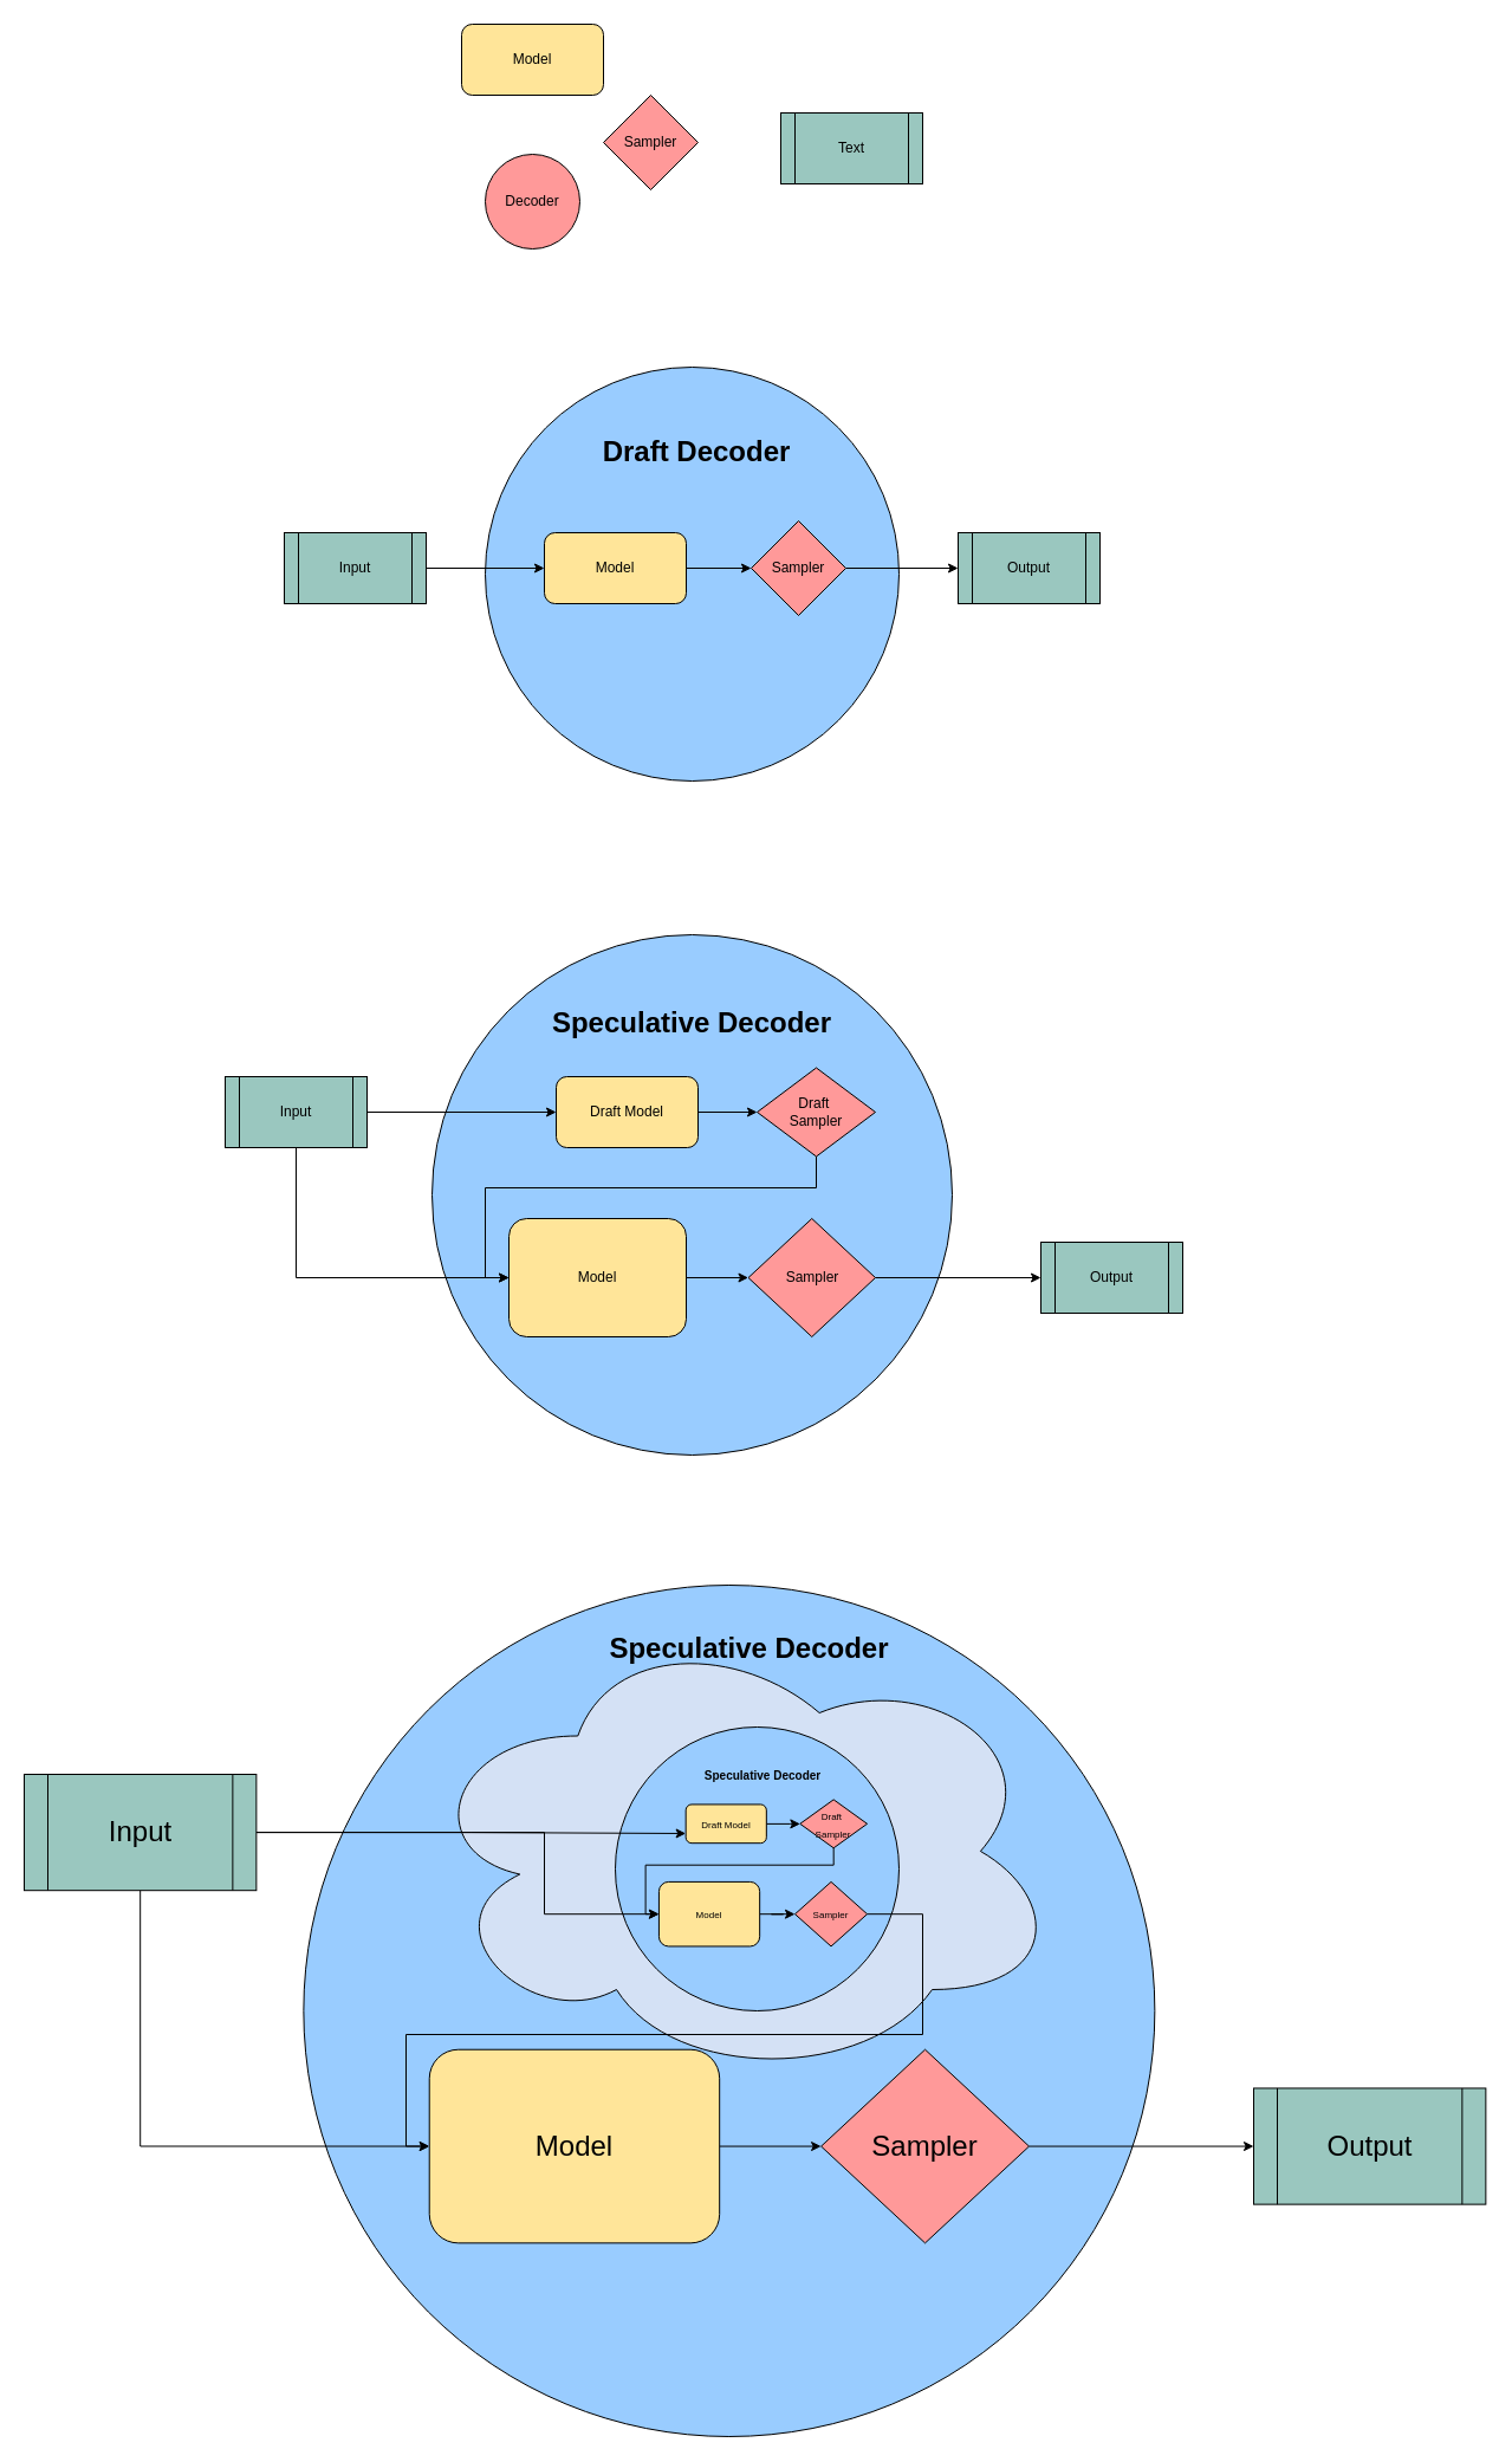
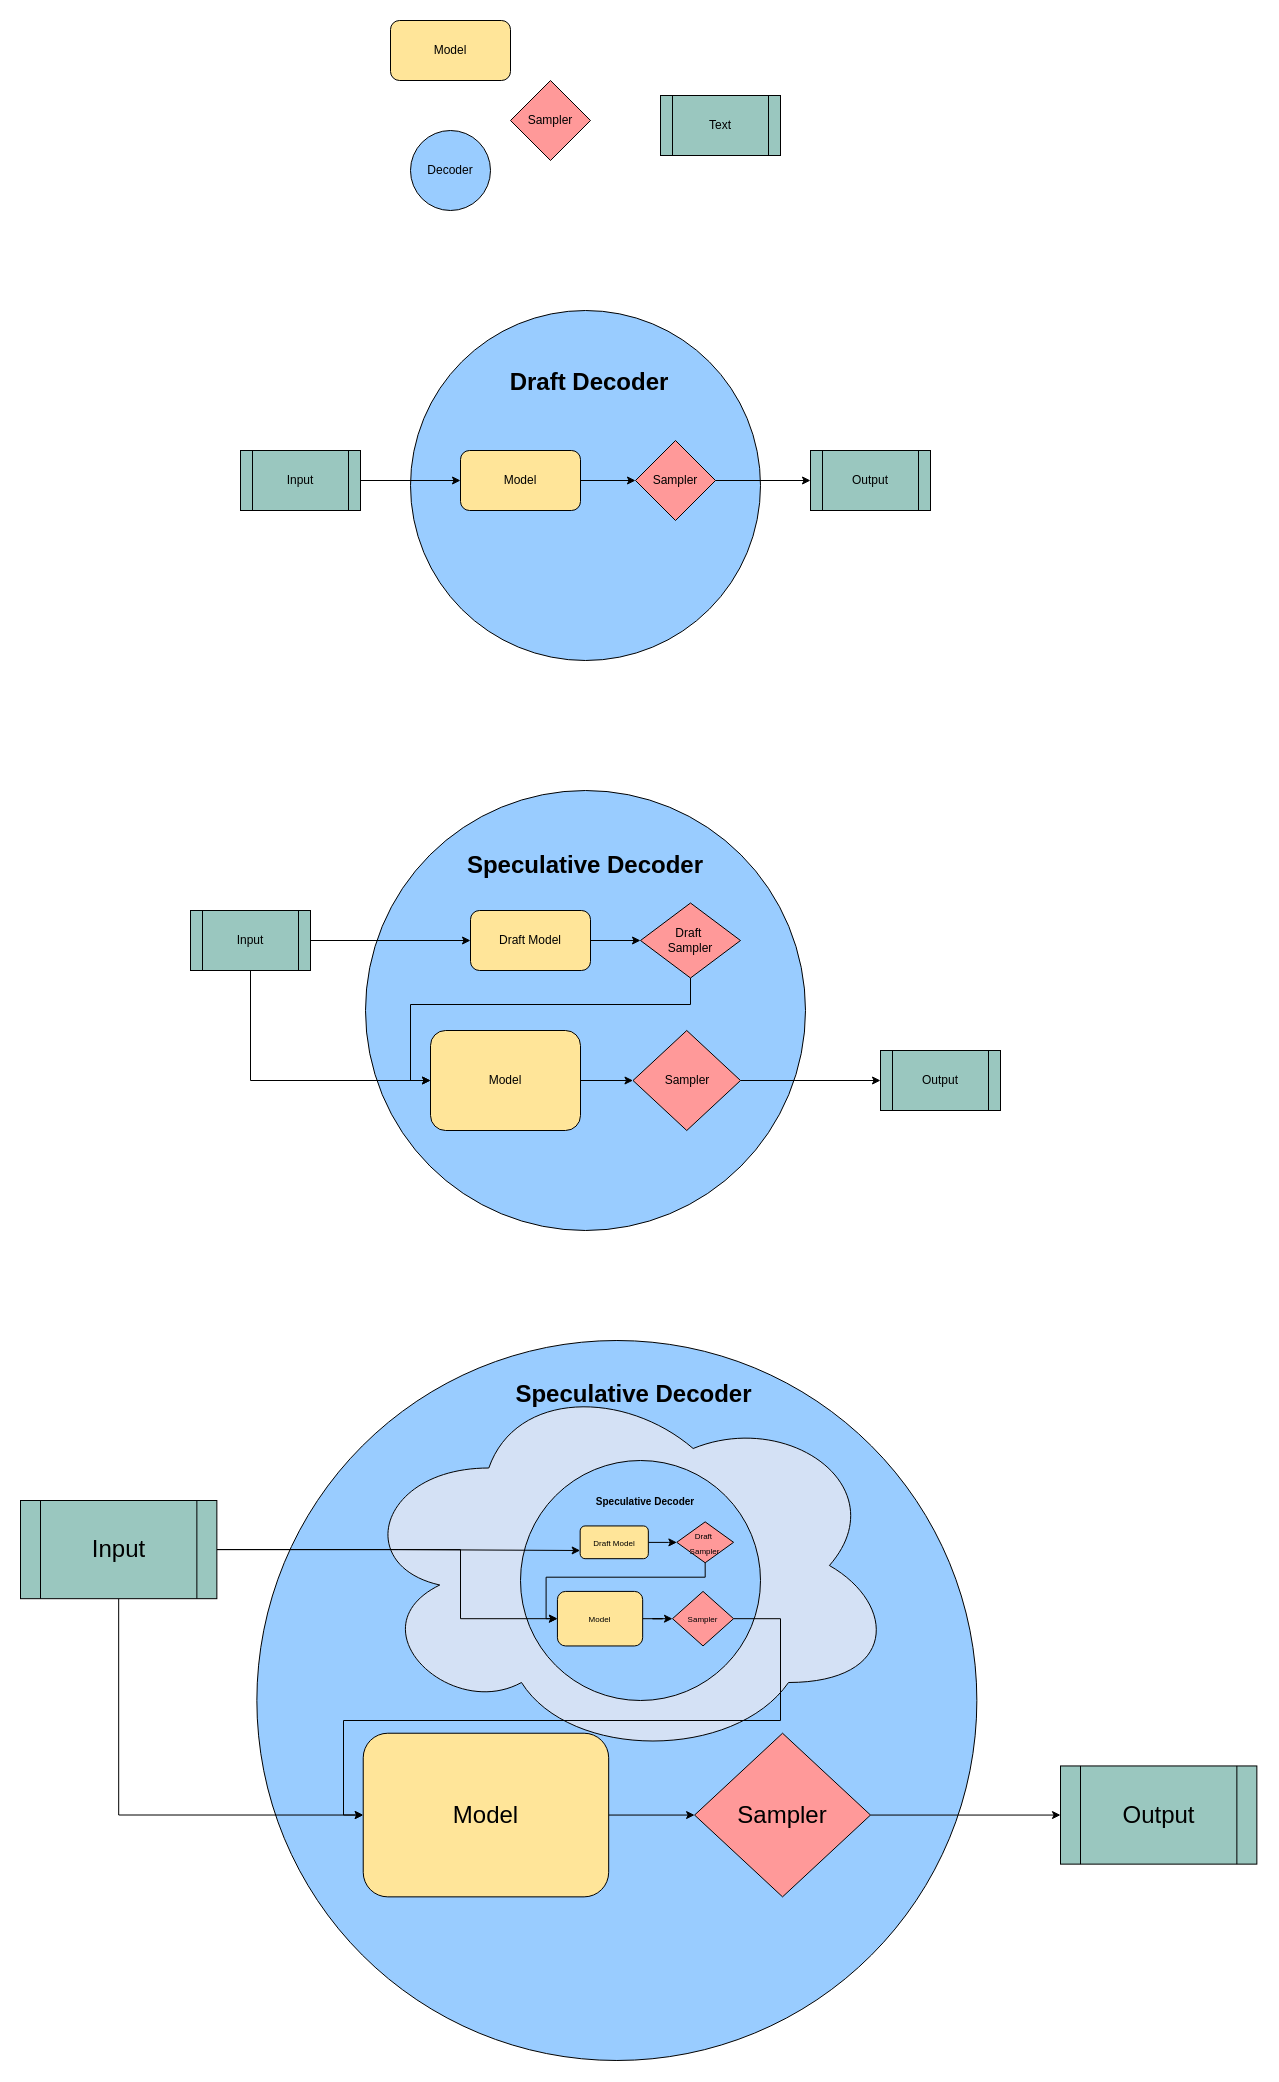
  <mxCell id="0" />
  <mxCell id="1" parent="0" />
  <mxCell id="2" value="" style="ellipse;whiteSpace=wrap;html=1;aspect=fixed;fillColor=#99CCFF;" parent="1" vertex="1"><mxGeometry x="256.363" y="1340" width="719.998" height="719.998" as="geometry" /></mxCell>
  <mxCell id="3" value="" style="ellipse;shape=cloud;whiteSpace=wrap;html=1;fillColor=#D4E1F5;" parent="1" vertex="1"><mxGeometry x="352.04" y="1370" width="545" height="390" as="geometry" /></mxCell>
  <mxCell id="4" value="" style="ellipse;whiteSpace=wrap;html=1;aspect=fixed;fillColor=#99CCFF;" parent="1" vertex="1"><mxGeometry x="520" y="1460" width="240" height="240" as="geometry" /></mxCell>
  <mxCell id="5" value="Model" style="rounded=1;whiteSpace=wrap;html=1;fillColor=#FFE599;" parent="1" vertex="1"><mxGeometry x="390" y="20" width="120" height="60" as="geometry" /></mxCell>
- <mxCell id="6" value="&lt;div&gt;Decoder&lt;/div&gt;" style="ellipse;whiteSpace=wrap;html=1;aspect=fixed;fillColor=#ff9999;" parent="1" vertex="1"><mxGeometry x="410" y="130" width="80" height="80" as="geometry" /></mxCell>
+ <mxCell id="6" value="&lt;div&gt;Decoder&lt;/div&gt;" style="ellipse;whiteSpace=wrap;html=1;aspect=fixed;fillColor=#99CCFF;" parent="1" vertex="1"><mxGeometry x="410" y="130" width="80" height="80" as="geometry" /></mxCell>
  <mxCell id="7" value="Sampler" style="rhombus;whiteSpace=wrap;html=1;fillColor=#FF9999;" parent="1" vertex="1"><mxGeometry x="510" y="80" width="80" height="80" as="geometry" /></mxCell>
  <mxCell id="8" value="Text" style="shape=process;whiteSpace=wrap;html=1;backgroundOutline=1;fillColor=#9AC7BF;" parent="1" vertex="1"><mxGeometry x="660" y="95" width="120" height="60" as="geometry" /></mxCell>
  <mxCell id="9" value="" style="ellipse;whiteSpace=wrap;html=1;aspect=fixed;fillColor=#99CCFF;" parent="1" vertex="1"><mxGeometry x="410" y="310" width="350" height="350" as="geometry" /></mxCell>
  <mxCell id="10" value="&lt;b&gt;&lt;font style=&quot;font-size: 24px;&quot;&gt;Draft Decoder&lt;/font&gt;&lt;/b&gt;" style="text;html=1;align=center;verticalAlign=middle;whiteSpace=wrap;rounded=0;" parent="1" vertex="1"><mxGeometry x="494" y="347" width="190" height="70" as="geometry" /></mxCell>
  <mxCell id="11" value="" style="edgeStyle=orthogonalEdgeStyle;rounded=0;orthogonalLoop=1;jettySize=auto;html=1;" parent="1" source="12" target="14" edge="1"><mxGeometry relative="1" as="geometry" /></mxCell>
  <mxCell id="12" value="Model" style="rounded=1;whiteSpace=wrap;html=1;fillColor=#FFE599;" parent="1" vertex="1"><mxGeometry x="460" y="450" width="120" height="60" as="geometry" /></mxCell>
  <mxCell id="13" value="" style="edgeStyle=orthogonalEdgeStyle;rounded=0;orthogonalLoop=1;jettySize=auto;html=1;" parent="1" source="14" target="17" edge="1"><mxGeometry relative="1" as="geometry" /></mxCell>
  <mxCell id="14" value="Sampler" style="rhombus;whiteSpace=wrap;html=1;fillColor=#FF9999;" parent="1" vertex="1"><mxGeometry x="635" y="440" width="80" height="80" as="geometry" /></mxCell>
  <mxCell id="15" value="" style="edgeStyle=orthogonalEdgeStyle;rounded=0;orthogonalLoop=1;jettySize=auto;html=1;" parent="1" source="16" target="12" edge="1"><mxGeometry relative="1" as="geometry" /></mxCell>
  <mxCell id="16" value="Input" style="shape=process;whiteSpace=wrap;html=1;backgroundOutline=1;fillColor=#9AC7BF;" parent="1" vertex="1"><mxGeometry x="240" y="450" width="120" height="60" as="geometry" /></mxCell>
  <mxCell id="17" value="Output" style="shape=process;whiteSpace=wrap;html=1;backgroundOutline=1;fillColor=#9AC7BF;" parent="1" vertex="1"><mxGeometry x="810" y="450" width="120" height="60" as="geometry" /></mxCell>
  <mxCell id="18" value="" style="ellipse;whiteSpace=wrap;html=1;aspect=fixed;fillColor=#99CCFF;" parent="1" vertex="1"><mxGeometry x="365" y="790" width="440" height="440" as="geometry" /></mxCell>
  <mxCell id="19" value="&lt;b&gt;&lt;font style=&quot;font-size: 24px;&quot;&gt;Speculative Decoder&lt;/font&gt;&lt;/b&gt;" style="text;html=1;align=center;verticalAlign=middle;whiteSpace=wrap;rounded=0;" parent="1" vertex="1"><mxGeometry x="460" y="830" width="250" height="70" as="geometry" /></mxCell>
  <mxCell id="20" value="" style="edgeStyle=orthogonalEdgeStyle;rounded=0;orthogonalLoop=1;jettySize=auto;html=1;" parent="1" source="21" target="23" edge="1"><mxGeometry relative="1" as="geometry" /></mxCell>
  <mxCell id="21" value="Draft Model" style="rounded=1;whiteSpace=wrap;html=1;fillColor=#FFE599;" parent="1" vertex="1"><mxGeometry x="470" y="910" width="120" height="60" as="geometry" /></mxCell>
  <mxCell id="22" style="edgeStyle=orthogonalEdgeStyle;rounded=0;orthogonalLoop=1;jettySize=auto;html=1;exitX=0.5;exitY=1;exitDx=0;exitDy=0;entryX=0;entryY=0.5;entryDx=0;entryDy=0;" parent="1" source="23" target="29" edge="1"><mxGeometry relative="1" as="geometry"><Array as="points"><mxPoint x="690" y="1004" /><mxPoint x="410" y="1004" /><mxPoint x="410" y="1080" /></Array></mxGeometry></mxCell>
  <mxCell id="23" value="&lt;div&gt;Draft&amp;nbsp;&lt;/div&gt;&lt;div&gt;Sampler&lt;/div&gt;" style="rhombus;whiteSpace=wrap;html=1;fillColor=#FF9999;" parent="1" vertex="1"><mxGeometry x="640" y="902.5" width="100" height="75" as="geometry" /></mxCell>
  <mxCell id="24" style="edgeStyle=orthogonalEdgeStyle;rounded=0;orthogonalLoop=1;jettySize=auto;html=1;exitX=1;exitY=0.5;exitDx=0;exitDy=0;entryX=0;entryY=0.5;entryDx=0;entryDy=0;" parent="1" source="26" target="21" edge="1"><mxGeometry relative="1" as="geometry" /></mxCell>
  <mxCell id="25" style="edgeStyle=orthogonalEdgeStyle;rounded=0;orthogonalLoop=1;jettySize=auto;html=1;exitX=0.5;exitY=1;exitDx=0;exitDy=0;entryX=0;entryY=0.5;entryDx=0;entryDy=0;" parent="1" source="26" target="29" edge="1"><mxGeometry relative="1" as="geometry"><mxPoint x="420" y="1080" as="targetPoint" /><Array as="points"><mxPoint x="250" y="1080" /></Array></mxGeometry></mxCell>
  <mxCell id="26" value="Input" style="shape=process;whiteSpace=wrap;html=1;backgroundOutline=1;fillColor=#9AC7BF;" parent="1" vertex="1"><mxGeometry x="190" y="910" width="120" height="60" as="geometry" /></mxCell>
  <mxCell id="27" value="Output" style="shape=process;whiteSpace=wrap;html=1;backgroundOutline=1;fillColor=#9AC7BF;" parent="1" vertex="1"><mxGeometry x="880" y="1050" width="120" height="60" as="geometry" /></mxCell>
  <mxCell id="28" value="" style="edgeStyle=orthogonalEdgeStyle;rounded=0;orthogonalLoop=1;jettySize=auto;html=1;" parent="1" source="29" target="31" edge="1"><mxGeometry relative="1" as="geometry" /></mxCell>
  <mxCell id="29" value="Model" style="rounded=1;whiteSpace=wrap;html=1;fillColor=#FFE599;" parent="1" vertex="1"><mxGeometry x="430" y="1030" width="150" height="100" as="geometry" /></mxCell>
  <mxCell id="30" style="edgeStyle=orthogonalEdgeStyle;rounded=0;orthogonalLoop=1;jettySize=auto;html=1;exitX=1;exitY=0.5;exitDx=0;exitDy=0;entryX=0;entryY=0.5;entryDx=0;entryDy=0;" parent="1" source="31" target="27" edge="1"><mxGeometry relative="1" as="geometry" /></mxCell>
  <mxCell id="31" value="Sampler" style="rhombus;whiteSpace=wrap;html=1;fillColor=#FF9999;" parent="1" vertex="1"><mxGeometry x="632.5" y="1030" width="107.5" height="100" as="geometry" /></mxCell>
  <mxCell id="32" value="&lt;b&gt;&lt;font style=&quot;font-size: 24px;&quot;&gt;Speculative Decoder&lt;/font&gt;&lt;/b&gt;" style="text;html=1;align=center;verticalAlign=middle;whiteSpace=wrap;rounded=0;" parent="1" vertex="1"><mxGeometry x="428.657" y="1337.005" width="409.09" height="114.545" as="geometry" /></mxCell>
  <mxCell id="33" style="edgeStyle=orthogonalEdgeStyle;rounded=0;orthogonalLoop=1;jettySize=auto;html=1;exitX=0.5;exitY=1;exitDx=0;exitDy=0;entryX=0;entryY=0.5;entryDx=0;entryDy=0;" parent="1" source="36" target="39" edge="1"><mxGeometry relative="1" as="geometry"><mxPoint x="346.362" y="1814.545" as="targetPoint" /><Array as="points"><mxPoint x="118" y="1815" /></Array></mxGeometry></mxCell>
  <mxCell id="34" style="edgeStyle=orthogonalEdgeStyle;rounded=0;orthogonalLoop=1;jettySize=auto;html=1;exitX=1;exitY=0.5;exitDx=0;exitDy=0;entryX=0;entryY=0.75;entryDx=0;entryDy=0;" parent="1" source="36" target="44" edge="1"><mxGeometry relative="1" as="geometry" /></mxCell>
  <mxCell id="35" style="edgeStyle=orthogonalEdgeStyle;rounded=0;orthogonalLoop=1;jettySize=auto;html=1;exitX=1;exitY=0.5;exitDx=0;exitDy=0;entryX=0;entryY=0.5;entryDx=0;entryDy=0;" parent="1" source="36" target="48" edge="1"><mxGeometry relative="1" as="geometry"><Array as="points"><mxPoint x="460" y="1549" /><mxPoint x="460" y="1618" /></Array></mxGeometry></mxCell>
  <mxCell id="36" value="&lt;font style=&quot;font-size: 24px;&quot;&gt;Input&lt;/font&gt;" style="shape=process;whiteSpace=wrap;html=1;backgroundOutline=1;fillColor=#9AC7BF;" parent="1" vertex="1"><mxGeometry x="20" y="1500.004" width="196.363" height="98.182" as="geometry" /></mxCell>
  <mxCell id="37" value="&lt;font style=&quot;font-size: 24px;&quot;&gt;Output&lt;/font&gt;" style="shape=process;whiteSpace=wrap;html=1;backgroundOutline=1;fillColor=#9AC7BF;" parent="1" vertex="1"><mxGeometry x="1059.997" y="1765.455" width="196.363" height="98.182" as="geometry" /></mxCell>
  <mxCell id="38" value="" style="edgeStyle=orthogonalEdgeStyle;rounded=0;orthogonalLoop=1;jettySize=auto;html=1;" parent="1" source="39" target="41" edge="1"><mxGeometry relative="1" as="geometry" /></mxCell>
  <mxCell id="39" value="&lt;font style=&quot;font-size: 24px;&quot;&gt;Model&lt;/font&gt;" style="rounded=1;whiteSpace=wrap;html=1;fillColor=#FFE599;" parent="1" vertex="1"><mxGeometry x="362.726" y="1732.727" width="245.454" height="163.636" as="geometry" /></mxCell>
  <mxCell id="40" style="edgeStyle=orthogonalEdgeStyle;rounded=0;orthogonalLoop=1;jettySize=auto;html=1;exitX=1;exitY=0.5;exitDx=0;exitDy=0;entryX=0;entryY=0.5;entryDx=0;entryDy=0;" parent="1" source="41" target="37" edge="1"><mxGeometry relative="1" as="geometry" /></mxCell>
  <mxCell id="41" value="&lt;font style=&quot;font-size: 24px;&quot;&gt;Sampler&lt;/font&gt;" style="rhombus;whiteSpace=wrap;html=1;fillColor=#FF9999;" parent="1" vertex="1"><mxGeometry x="694.088" y="1732.727" width="175.908" height="163.636" as="geometry" /></mxCell>
  <mxCell id="42" value="&lt;font style=&quot;font-size: 10px;&quot;&gt;&lt;b&gt;&lt;font&gt;Speculative Decoder&lt;/font&gt;&lt;/b&gt;&lt;/font&gt;" style="text;html=1;align=center;verticalAlign=middle;whiteSpace=wrap;rounded=0;" parent="1" vertex="1"><mxGeometry x="573.977" y="1481.818" width="142.045" height="38.182" as="geometry" /></mxCell>
  <mxCell id="43" value="" style="edgeStyle=orthogonalEdgeStyle;rounded=0;orthogonalLoop=1;jettySize=auto;html=1;" parent="1" source="44" target="46" edge="1"><mxGeometry relative="1" as="geometry" /></mxCell>
  <mxCell id="44" value="&lt;font style=&quot;font-size: 8px;&quot;&gt;Draft Model&lt;/font&gt;" style="rounded=1;whiteSpace=wrap;html=1;fillColor=#FFE599;" parent="1" vertex="1"><mxGeometry x="579.659" y="1525.455" width="68.182" height="32.727" as="geometry" /></mxCell>
  <mxCell id="45" style="edgeStyle=orthogonalEdgeStyle;rounded=0;orthogonalLoop=1;jettySize=auto;html=1;exitX=0.5;exitY=1;exitDx=0;exitDy=0;entryX=0;entryY=0.5;entryDx=0;entryDy=0;" parent="1" source="46" target="48" edge="1"><mxGeometry relative="1" as="geometry"><Array as="points"><mxPoint x="704.659" y="1576.727" /><mxPoint x="545.568" y="1576.727" /><mxPoint x="545.568" y="1618.182" /></Array></mxGeometry></mxCell>
  <mxCell id="46" value="&lt;div&gt;&lt;font style=&quot;font-size: 8px;&quot;&gt;Draft&amp;nbsp;&lt;/font&gt;&lt;/div&gt;&lt;div&gt;&lt;font style=&quot;font-size: 8px;&quot;&gt;Sampler&lt;/font&gt;&lt;/div&gt;" style="rhombus;whiteSpace=wrap;html=1;fillColor=#FF9999;" parent="1" vertex="1"><mxGeometry x="676.25" y="1521.364" width="56.818" height="40.909" as="geometry" /></mxCell>
  <mxCell id="47" value="" style="edgeStyle=orthogonalEdgeStyle;rounded=0;orthogonalLoop=1;jettySize=auto;html=1;" parent="1" source="48" target="50" edge="1"><mxGeometry relative="1" as="geometry" /></mxCell>
  <mxCell id="48" value="&lt;font style=&quot;font-size: 8px;&quot;&gt;Model&lt;/font&gt;" style="rounded=1;whiteSpace=wrap;html=1;fillColor=#FFE599;" parent="1" vertex="1"><mxGeometry x="556.932" y="1590.909" width="85.227" height="54.545" as="geometry" /></mxCell>
  <mxCell id="49" style="edgeStyle=orthogonalEdgeStyle;rounded=0;orthogonalLoop=1;jettySize=auto;html=1;exitX=1;exitY=0.5;exitDx=0;exitDy=0;entryX=0;entryY=0.5;entryDx=0;entryDy=0;" parent="1" source="50" target="39" edge="1"><mxGeometry relative="1" as="geometry"><Array as="points"><mxPoint x="780" y="1618" /><mxPoint x="780" y="1720" /><mxPoint x="343" y="1720" /><mxPoint x="343" y="1815" /></Array></mxGeometry></mxCell>
  <mxCell id="50" value="&lt;font style=&quot;font-size: 8px;&quot;&gt;Sampler&lt;/font&gt;" style="rhombus;whiteSpace=wrap;html=1;fillColor=#FF9999;" parent="1" vertex="1"><mxGeometry x="671.989" y="1590.909" width="61.08" height="54.545" as="geometry" /></mxCell>
